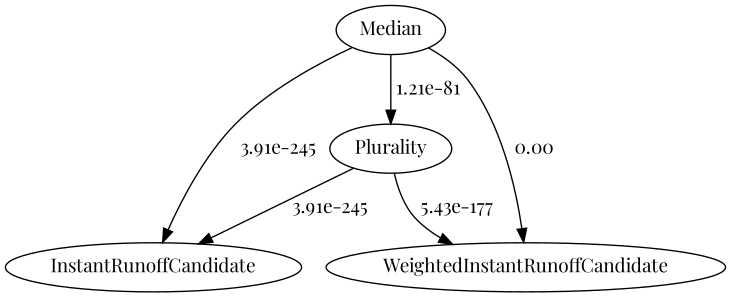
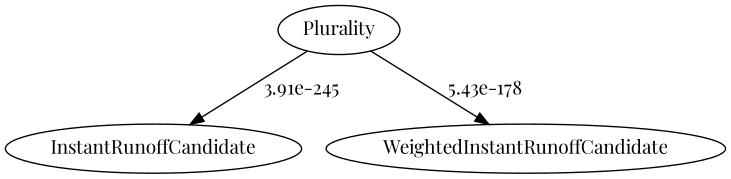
  digraph {
    fontname="Playfair Display"
    node [fontname="Playfair Display"]
    edge [fontname="Playfair Display"]
-   Median
    InstantRunoffCandidate
    WeightedInstantRunoffCandidate
    Plurality
-   Median -> InstantRunoffCandidate [label=" 3.91e-245"]
-   Median -> WeightedInstantRunoffCandidate [label=" 0.00"]
-   Median -> Plurality [label=" 1.21e-81"]
    Plurality -> InstantRunoffCandidate [label=" 3.91e-245"]
-   Plurality -> WeightedInstantRunoffCandidate [label=" 5.43e-177"]
+   Plurality -> WeightedInstantRunoffCandidate [label=" 5.43e-178"]
  }
